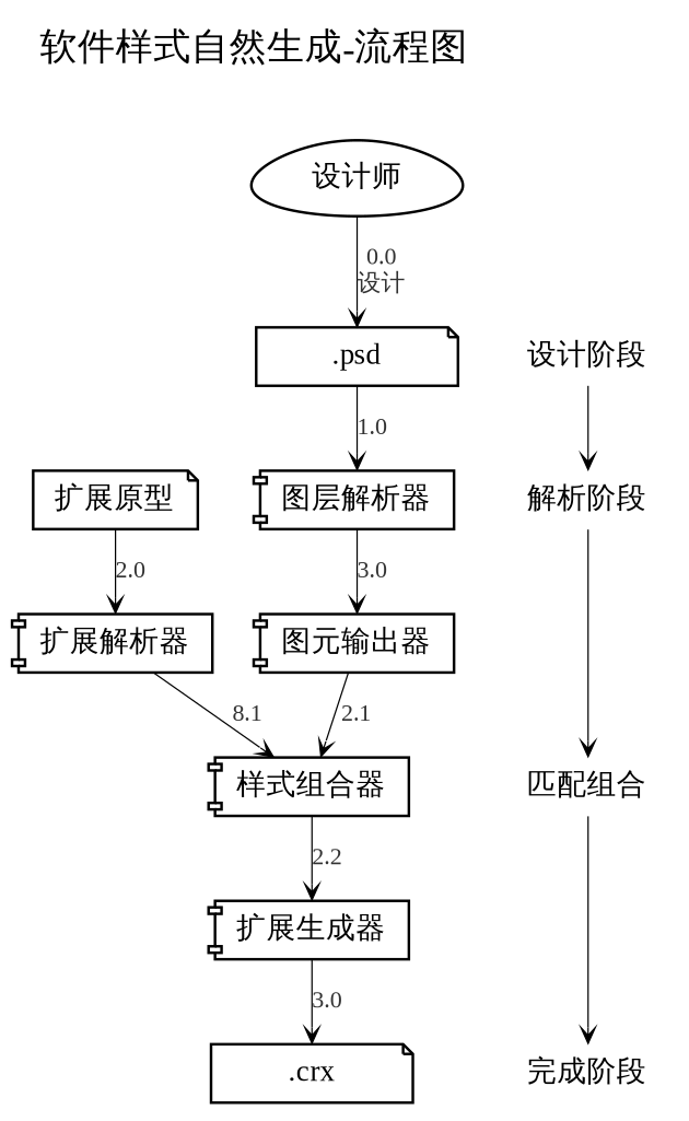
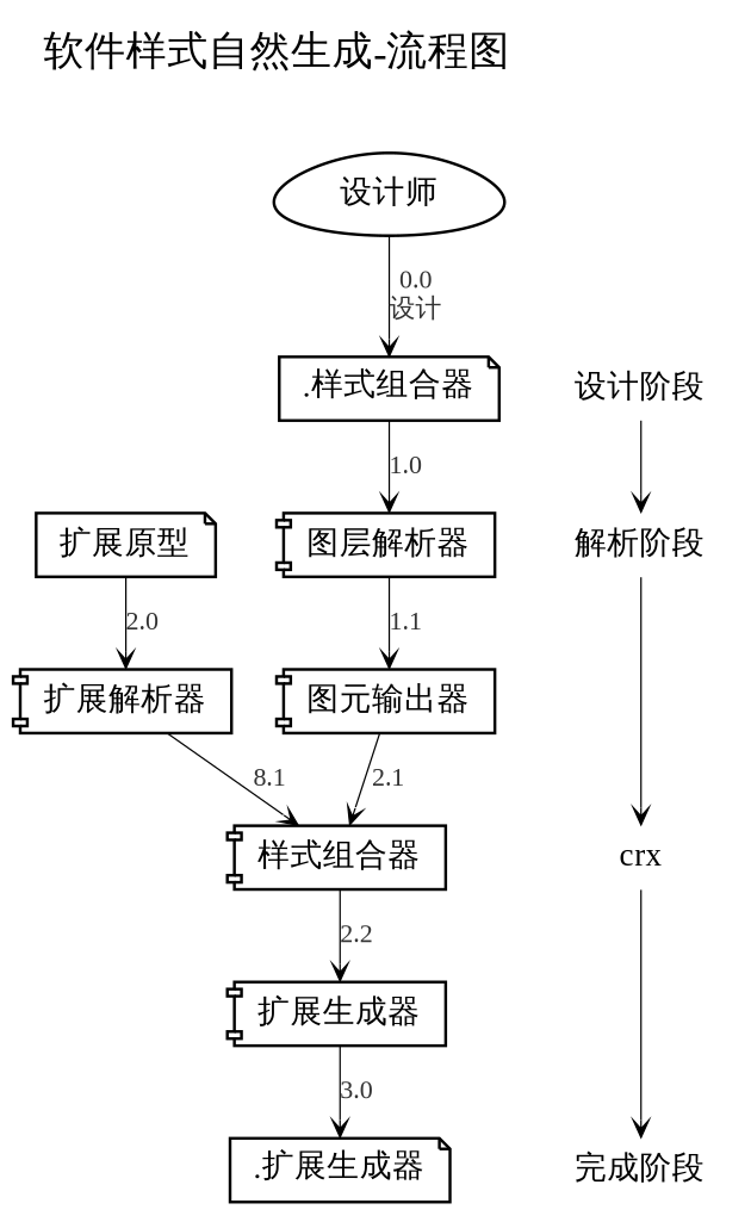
  digraph {
    fontname="Liberation Serif"
    fontsize=14.0
    label="软件样式自然生成-流程图"
    labeljust=l
    labelloc=t
    rankdir=TB
    ranksep=0.3
    node [fontname="Liberation Serif" fontsize=11.0 shape=component]
    edge [arrowhead=vee arrowsize=0.6 arrowtail=none fontcolor="#333333" fontname="Liberation Serif" fontsize=9.0 style="setlinewidth(0.5)"]
-   n1 [height=0.3 label=".psd" shape=note]
+   n1 [height=0.3 label=".样式组合器" shape=note]
    n2 [height=0.3 label="设计阶段" shape=plaintext]
    n3 [height=0.3 label="图层解析器"]
    n4 [height=0.3 label="解析阶段" shape=plaintext]
    n5 [height=0.3 label="样式组合器"]
-   n6 [height=0.3 label="匹配组合" shape=plaintext]
-   n7 [height=0.3 label=".crx" shape=note]
+   n6 [height=0.3 label=crx shape=plaintext]
+   n7 [height=0.3 label=".扩展生成器" shape=note]
    n8 [height=0.3 label="完成阶段" shape=plaintext]
    n9 [height=0.3 label="图元输出器"]
    n10 [height=0.3 label="扩展生成器"]
    n11 [height=0.3 label="设计师" shape=egg]
    n12 [height=0.3 label="扩展原型" shape=note]
    n13 [height=0.3 label="扩展解析器"]
    subgraph sub_1 {
      rank=same
      n1
      n2
    }
    subgraph sub_2 {
      rank=same
      n3
      n4
    }
    subgraph sub_3 {
      rank=same
      n5
      n6
    }
    subgraph sub_4 {
      rank=same
      n7
      n8
    }
    n1 -> n3 [label=1.0]
    n2 -> n4
-   n3 -> n9 [label=3.0]
+   n3 -> n9 [label=1.1]
    n4 -> n6
    n5 -> n10 [label=2.2]
    n6 -> n8
    n9 -> n5 [label=2.1]
    n10 -> n7 [label=3.0]
    n11 -> n1 [label="0.0\n设计"]
    n12 -> n13 [label=2.0]
    n13 -> n5 [label=8.1]
  }
